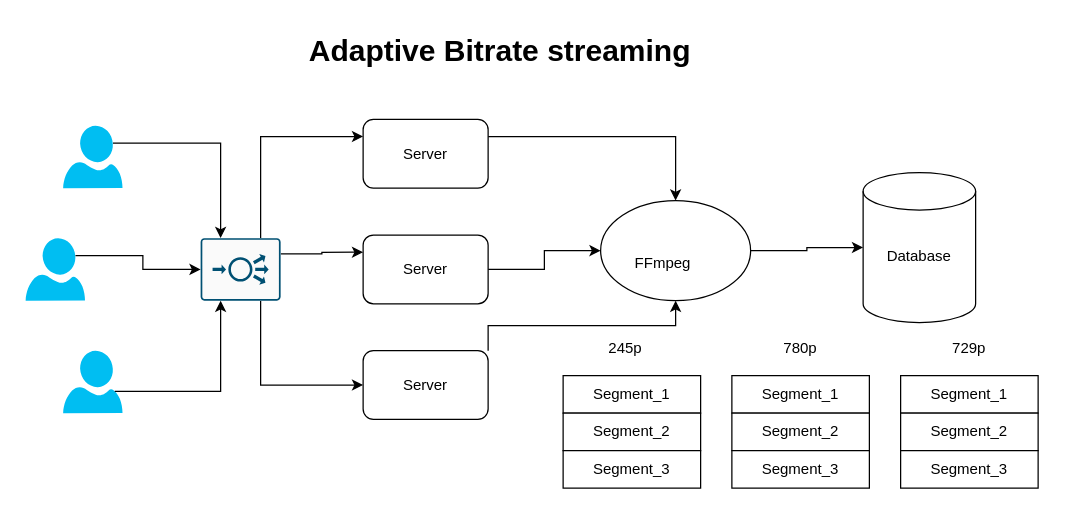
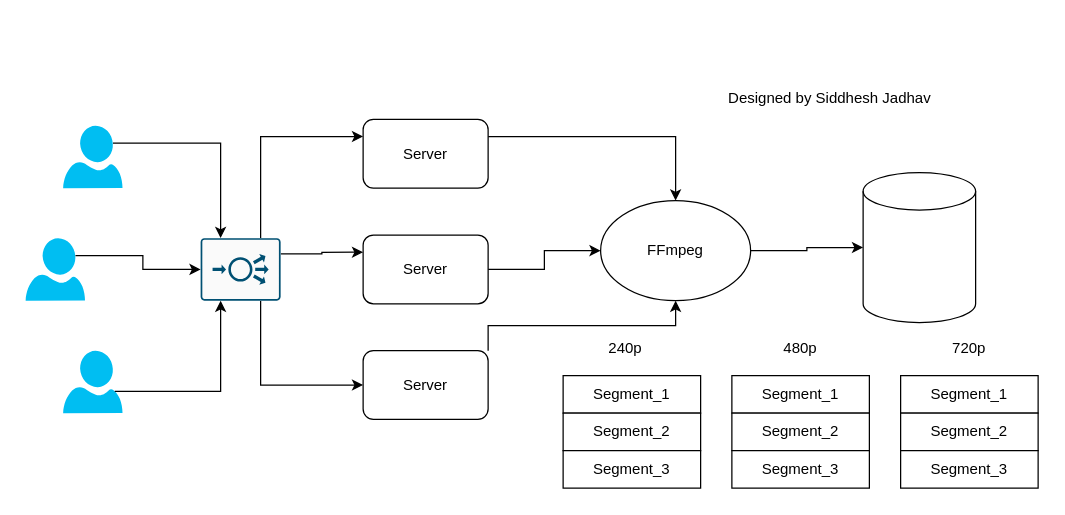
  <mxCell id="0" />
  <mxCell id="1" parent="0" />
  <mxCell id="2" value="" style="verticalLabelPosition=bottom;html=1;verticalAlign=top;align=center;strokeColor=none;fillColor=#00BEF2;shape=mxgraph.azure.user;" vertex="1" parent="1"><mxGeometry x="50" y="100" width="47.5" height="50" as="geometry" /></mxCell>
  <mxCell id="3" value="" style="verticalLabelPosition=bottom;html=1;verticalAlign=top;align=center;strokeColor=none;fillColor=#00BEF2;shape=mxgraph.azure.user;" vertex="1" parent="1"><mxGeometry x="50" y="280" width="47.5" height="50" as="geometry" /></mxCell>
  <mxCell id="4" value="" style="verticalLabelPosition=bottom;html=1;verticalAlign=top;align=center;strokeColor=none;fillColor=#00BEF2;shape=mxgraph.azure.user;" vertex="1" parent="1"><mxGeometry x="20" y="190" width="47.5" height="50" as="geometry" /></mxCell>
  <mxCell id="5" style="edgeStyle=orthogonalEdgeStyle;rounded=0;orthogonalLoop=1;jettySize=auto;html=1;exitX=1;exitY=0.25;exitDx=0;exitDy=0;entryX=0.5;entryY=0;entryDx=0;entryDy=0;" edge="1" parent="1" source="6" target="15"><mxGeometry relative="1" as="geometry" /></mxCell>
  <mxCell id="6" value="" style="rounded=1;whiteSpace=wrap;html=1;" vertex="1" parent="1"><mxGeometry x="290" y="95" width="100" height="55" as="geometry" /></mxCell>
  <mxCell id="7" value="Server" style="text;html=1;align=center;verticalAlign=middle;whiteSpace=wrap;rounded=0;" vertex="1" parent="1"><mxGeometry x="310" y="107.5" width="60" height="30" as="geometry" /></mxCell>
  <mxCell id="8" style="edgeStyle=orthogonalEdgeStyle;rounded=0;orthogonalLoop=1;jettySize=auto;html=1;exitX=1;exitY=0.5;exitDx=0;exitDy=0;entryX=0;entryY=0.5;entryDx=0;entryDy=0;" edge="1" parent="1" source="9" target="15"><mxGeometry relative="1" as="geometry" /></mxCell>
  <mxCell id="9" value="" style="rounded=1;whiteSpace=wrap;html=1;" vertex="1" parent="1"><mxGeometry x="290" y="187.5" width="100" height="55" as="geometry" /></mxCell>
  <mxCell id="10" value="Server" style="text;html=1;align=center;verticalAlign=middle;whiteSpace=wrap;rounded=0;" vertex="1" parent="1"><mxGeometry x="310" y="200" width="60" height="30" as="geometry" /></mxCell>
  <mxCell id="11" style="edgeStyle=orthogonalEdgeStyle;rounded=0;orthogonalLoop=1;jettySize=auto;html=1;exitX=1;exitY=0;exitDx=0;exitDy=0;" edge="1" parent="1" source="12" target="15"><mxGeometry relative="1" as="geometry" /></mxCell>
  <mxCell id="12" value="" style="rounded=1;whiteSpace=wrap;html=1;" vertex="1" parent="1"><mxGeometry x="290" y="280" width="100" height="55" as="geometry" /></mxCell>
  <mxCell id="13" value="Server" style="text;html=1;align=center;verticalAlign=middle;whiteSpace=wrap;rounded=0;" vertex="1" parent="1"><mxGeometry x="310" y="292.5" width="60" height="30" as="geometry" /></mxCell>
  <mxCell id="14" value="" style="shape=cylinder3;whiteSpace=wrap;html=1;boundedLbl=1;backgroundOutline=1;size=15;" vertex="1" parent="1"><mxGeometry x="690" y="137.5" width="90" height="120" as="geometry" /></mxCell>
  <mxCell id="15" value="" style="ellipse;whiteSpace=wrap;html=1;" vertex="1" parent="1"><mxGeometry x="480" y="160" width="120" height="80" as="geometry" /></mxCell>
- <mxCell id="16" value="FFmpeg" style="text;html=1;align=center;verticalAlign=middle;whiteSpace=wrap;rounded=0;" vertex="1" parent="1"><mxGeometry x="500" y="195" width="60" height="30" as="geometry" /></mxCell>
- <mxCell id="17" value="Database" style="text;html=1;align=center;verticalAlign=middle;whiteSpace=wrap;rounded=0;" vertex="1" parent="1"><mxGeometry x="705" y="190" width="60" height="30" as="geometry" /></mxCell>
+ <mxCell id="16" value="FFmpeg" style="text;html=1;align=center;verticalAlign=middle;whiteSpace=wrap;rounded=0;" vertex="1" parent="1"><mxGeometry x="510" y="185" width="60" height="30" as="geometry" /></mxCell>
  <mxCell id="18" value="" style="rounded=0;whiteSpace=wrap;html=1;" vertex="1" parent="1"><mxGeometry x="720" y="300" width="110" height="30" as="geometry" /></mxCell>
  <mxCell id="19" value="Segment_1" style="text;html=1;align=center;verticalAlign=middle;whiteSpace=wrap;rounded=0;" vertex="1" parent="1"><mxGeometry x="745" y="300" width="60" height="30" as="geometry" /></mxCell>
  <mxCell id="20" value="" style="rounded=0;whiteSpace=wrap;html=1;" vertex="1" parent="1"><mxGeometry x="720" y="330" width="110" height="30" as="geometry" /></mxCell>
  <mxCell id="21" value="Segment_2" style="text;html=1;align=center;verticalAlign=middle;whiteSpace=wrap;rounded=0;" vertex="1" parent="1"><mxGeometry x="745" y="330" width="60" height="30" as="geometry" /></mxCell>
  <mxCell id="22" value="" style="rounded=0;whiteSpace=wrap;html=1;" vertex="1" parent="1"><mxGeometry x="720" y="360" width="110" height="30" as="geometry" /></mxCell>
  <mxCell id="23" value="Segment_3" style="text;html=1;align=center;verticalAlign=middle;whiteSpace=wrap;rounded=0;" vertex="1" parent="1"><mxGeometry x="745" y="360" width="60" height="30" as="geometry" /></mxCell>
  <mxCell id="24" value="" style="rounded=0;whiteSpace=wrap;html=1;" vertex="1" parent="1"><mxGeometry x="585" y="300" width="110" height="30" as="geometry" /></mxCell>
  <mxCell id="25" value="Segment_1" style="text;html=1;align=center;verticalAlign=middle;whiteSpace=wrap;rounded=0;" vertex="1" parent="1"><mxGeometry x="610" y="300" width="60" height="30" as="geometry" /></mxCell>
  <mxCell id="26" value="" style="rounded=0;whiteSpace=wrap;html=1;" vertex="1" parent="1"><mxGeometry x="585" y="330" width="110" height="30" as="geometry" /></mxCell>
  <mxCell id="27" value="Segment_2" style="text;html=1;align=center;verticalAlign=middle;whiteSpace=wrap;rounded=0;" vertex="1" parent="1"><mxGeometry x="610" y="330" width="60" height="30" as="geometry" /></mxCell>
  <mxCell id="28" value="" style="rounded=0;whiteSpace=wrap;html=1;" vertex="1" parent="1"><mxGeometry x="585" y="360" width="110" height="30" as="geometry" /></mxCell>
  <mxCell id="29" value="Segment_3" style="text;html=1;align=center;verticalAlign=middle;whiteSpace=wrap;rounded=0;" vertex="1" parent="1"><mxGeometry x="610" y="360" width="60" height="30" as="geometry" /></mxCell>
  <mxCell id="30" value="" style="rounded=0;whiteSpace=wrap;html=1;" vertex="1" parent="1"><mxGeometry x="450" y="300" width="110" height="30" as="geometry" /></mxCell>
  <mxCell id="31" value="Segment_1" style="text;html=1;align=center;verticalAlign=middle;whiteSpace=wrap;rounded=0;" vertex="1" parent="1"><mxGeometry x="475" y="300" width="60" height="30" as="geometry" /></mxCell>
  <mxCell id="32" value="" style="rounded=0;whiteSpace=wrap;html=1;" vertex="1" parent="1"><mxGeometry x="450" y="330" width="110" height="30" as="geometry" /></mxCell>
  <mxCell id="33" value="Segment_2" style="text;html=1;align=center;verticalAlign=middle;whiteSpace=wrap;rounded=0;" vertex="1" parent="1"><mxGeometry x="475" y="330" width="60" height="30" as="geometry" /></mxCell>
  <mxCell id="34" value="" style="rounded=0;whiteSpace=wrap;html=1;" vertex="1" parent="1"><mxGeometry x="450" y="360" width="110" height="30" as="geometry" /></mxCell>
  <mxCell id="35" value="Segment_3" style="text;html=1;align=center;verticalAlign=middle;whiteSpace=wrap;rounded=0;" vertex="1" parent="1"><mxGeometry x="475" y="360" width="60" height="30" as="geometry" /></mxCell>
- <mxCell id="36" value="245p" style="text;html=1;align=center;verticalAlign=middle;whiteSpace=wrap;rounded=0;" vertex="1" parent="1"><mxGeometry x="470" y="262.5" width="60" height="30" as="geometry" /></mxCell>
- <mxCell id="37" value="780p" style="text;html=1;align=center;verticalAlign=middle;whiteSpace=wrap;rounded=0;" vertex="1" parent="1"><mxGeometry x="610" y="262.5" width="60" height="30" as="geometry" /></mxCell>
- <mxCell id="38" value="729p" style="text;html=1;align=center;verticalAlign=middle;whiteSpace=wrap;rounded=0;" vertex="1" parent="1"><mxGeometry x="745" y="262.5" width="60" height="30" as="geometry" /></mxCell>
- <mxCell id="39" value="&lt;h1 style=&quot;margin-top: 0px;&quot;&gt;Adaptive Bitrate streaming&lt;/h1&gt;&lt;div&gt;&lt;br&gt;&lt;/div&gt;" style="text;html=1;whiteSpace=wrap;overflow=hidden;rounded=0;" vertex="1" parent="1"><mxGeometry x="245" y="20" width="340" height="50" as="geometry" /></mxCell>
+ <mxCell id="36" value="240p" style="text;html=1;align=center;verticalAlign=middle;whiteSpace=wrap;rounded=0;" vertex="1" parent="1"><mxGeometry x="470" y="262.5" width="60" height="30" as="geometry" /></mxCell>
+ <mxCell id="37" value="480p" style="text;html=1;align=center;verticalAlign=middle;whiteSpace=wrap;rounded=0;" vertex="1" parent="1"><mxGeometry x="610" y="262.5" width="60" height="30" as="geometry" /></mxCell>
+ <mxCell id="38" value="720p" style="text;html=1;align=center;verticalAlign=middle;whiteSpace=wrap;rounded=0;" vertex="1" parent="1"><mxGeometry x="745" y="262.5" width="60" height="30" as="geometry" /></mxCell>
  <mxCell id="40" style="edgeStyle=orthogonalEdgeStyle;rounded=0;orthogonalLoop=1;jettySize=auto;html=1;exitX=0.75;exitY=0;exitDx=0;exitDy=0;exitPerimeter=0;entryX=0;entryY=0.25;entryDx=0;entryDy=0;" edge="1" parent="1" source="43" target="6"><mxGeometry relative="1" as="geometry" /></mxCell>
  <mxCell id="41" style="edgeStyle=orthogonalEdgeStyle;rounded=0;orthogonalLoop=1;jettySize=auto;html=1;exitX=1;exitY=0.25;exitDx=0;exitDy=0;exitPerimeter=0;entryX=0;entryY=0.25;entryDx=0;entryDy=0;" edge="1" parent="1" source="43" target="9"><mxGeometry relative="1" as="geometry" /></mxCell>
  <mxCell id="42" style="edgeStyle=orthogonalEdgeStyle;rounded=0;orthogonalLoop=1;jettySize=auto;html=1;exitX=0.75;exitY=1;exitDx=0;exitDy=0;exitPerimeter=0;entryX=0;entryY=0.5;entryDx=0;entryDy=0;" edge="1" parent="1" source="43" target="12"><mxGeometry relative="1" as="geometry" /></mxCell>
  <mxCell id="43" value="" style="sketch=0;points=[[0.015,0.015,0],[0.985,0.015,0],[0.985,0.985,0],[0.015,0.985,0],[0.25,0,0],[0.5,0,0],[0.75,0,0],[1,0.25,0],[1,0.5,0],[1,0.75,0],[0.75,1,0],[0.5,1,0],[0.25,1,0],[0,0.75,0],[0,0.5,0],[0,0.25,0]];verticalLabelPosition=bottom;html=1;verticalAlign=top;aspect=fixed;align=center;pointerEvents=1;shape=mxgraph.cisco19.rect;prIcon=load_balancer;fillColor=#FAFAFA;strokeColor=#005073;" vertex="1" parent="1"><mxGeometry x="160" y="190" width="64" height="50" as="geometry" /></mxCell>
  <mxCell id="44" style="edgeStyle=orthogonalEdgeStyle;rounded=0;orthogonalLoop=1;jettySize=auto;html=1;exitX=0.84;exitY=0.28;exitDx=0;exitDy=0;exitPerimeter=0;entryX=0;entryY=0.5;entryDx=0;entryDy=0;entryPerimeter=0;" edge="1" parent="1" source="4" target="43"><mxGeometry relative="1" as="geometry" /></mxCell>
  <mxCell id="45" style="edgeStyle=orthogonalEdgeStyle;rounded=0;orthogonalLoop=1;jettySize=auto;html=1;exitX=0.87;exitY=0.65;exitDx=0;exitDy=0;exitPerimeter=0;entryX=0.25;entryY=1;entryDx=0;entryDy=0;entryPerimeter=0;" edge="1" parent="1" source="3" target="43"><mxGeometry relative="1" as="geometry" /></mxCell>
  <mxCell id="46" style="edgeStyle=orthogonalEdgeStyle;rounded=0;orthogonalLoop=1;jettySize=auto;html=1;exitX=0.84;exitY=0.28;exitDx=0;exitDy=0;exitPerimeter=0;entryX=0.25;entryY=0;entryDx=0;entryDy=0;entryPerimeter=0;" edge="1" parent="1" source="2" target="43"><mxGeometry relative="1" as="geometry" /></mxCell>
  <mxCell id="47" style="edgeStyle=orthogonalEdgeStyle;rounded=0;orthogonalLoop=1;jettySize=auto;html=1;exitX=1;exitY=0.5;exitDx=0;exitDy=0;entryX=0;entryY=0.5;entryDx=0;entryDy=0;entryPerimeter=0;" edge="1" parent="1" source="15" target="14"><mxGeometry relative="1" as="geometry" /></mxCell>
+ <mxCell id="48" value="Designed by Siddhesh Jadhav" style="text;html=1;align=center;verticalAlign=middle;whiteSpace=wrap;rounded=0;" vertex="1" parent="1"><mxGeometry x="578" y="70" width="171" height="16" as="geometry" /></mxCell>
